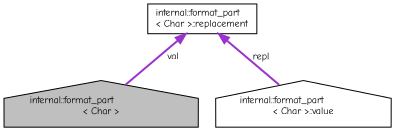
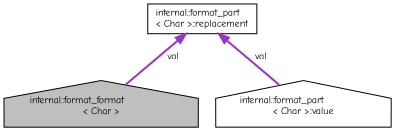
  digraph {
    fontname="Comic Neue"
    node [color=black fillcolor=white fontname="Comic Neue" fontsize=10 shape=house style=filled]
    edge [color=darkorchid3 dir=back fontname="Comic Neue" fontsize=10 labelfontname=Helvetica labelfontsize=10 style=bold]
-   n1 [fillcolor=grey75 fontcolor=black height=0.2 label="internal::format_part\l\< Char \>" width=0.4]
+   n1 [fillcolor=grey75 fontcolor=black height=0.2 label="internal::format_format\l\< Char \>" width=0.4]
    n2 [height=0.2 label="internal::format_part\l\< Char \>::value" width=0.4]
    n3 [height=0.2 label="internal::format_part\l\< Char \>::replacement" shape=box width=0.4]
    n3 -> n1 [label=" val"]
-   n3 -> n2 [label=" repl"]
+   n3 -> n2 [label=" val"]
  }
